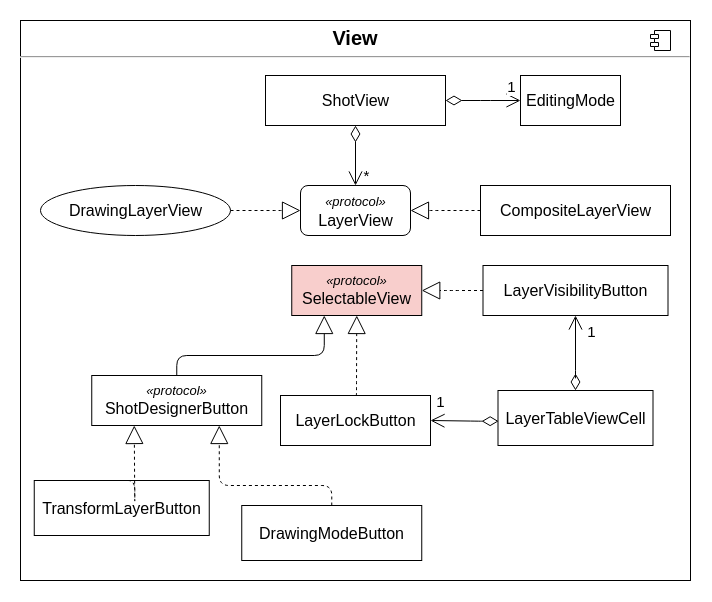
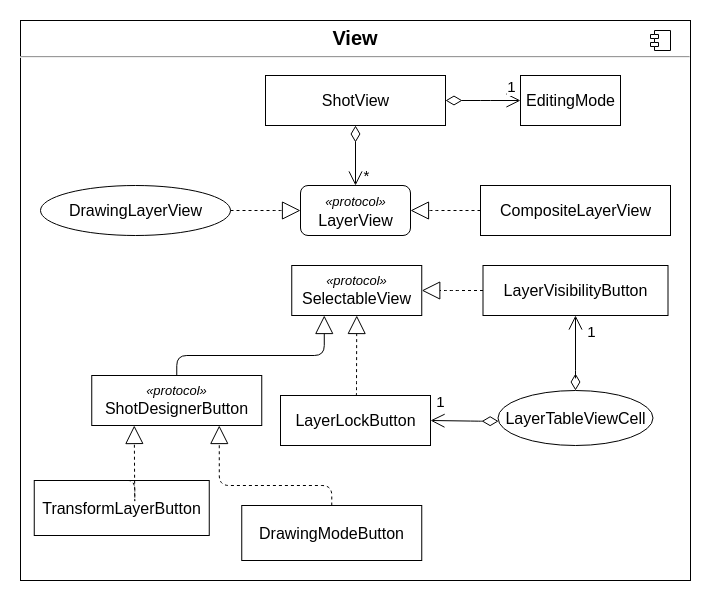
  <mxCell id="0" />
  <mxCell id="1" parent="0" />
  <mxCell id="2" value="&lt;p style=&quot;margin: 0px ; margin-top: 6px ; text-align: center&quot;&gt;&lt;b&gt;&lt;font style=&quot;font-size: 20px&quot;&gt;View&lt;/font&gt;&lt;/b&gt;&lt;/p&gt;&lt;hr&gt;&lt;p style=&quot;margin: 0px ; margin-left: 8px&quot;&gt;&lt;br&gt;&lt;/p&gt;" style="align=left;overflow=fill;html=1;dropTarget=0;container=0;" parent="1" vertex="1"><mxGeometry x="20" y="20" width="670" height="560" as="geometry" /></mxCell>
  <mxCell id="3" value="&lt;font style=&quot;font-size: 16px&quot;&gt;DrawingModeButton&lt;/font&gt;" style="html=1;" parent="1" vertex="1"><mxGeometry x="241.25" y="505" width="180" height="55" as="geometry" /></mxCell>
  <mxCell id="4" value="" style="shape=component;jettyWidth=8;jettyHeight=4;" parent="1" vertex="1"><mxGeometry x="650" y="30" width="20" height="20" as="geometry"><mxPoint x="-24" y="4" as="offset" /></mxGeometry></mxCell>
  <mxCell id="5" value="&lt;font style=&quot;font-size: 16px&quot;&gt;ShotView&lt;br&gt;&lt;/font&gt;" style="html=1;" parent="1" vertex="1"><mxGeometry x="265" y="75" width="180" height="50" as="geometry" /></mxCell>
  <mxCell id="6" value="" style="endArrow=open;html=1;endSize=12;startArrow=diamondThin;startSize=14;startFill=0;edgeStyle=orthogonalEdgeStyle;align=left;verticalAlign=bottom;entryX=0.5;entryY=0;entryDx=0;entryDy=0;exitX=0.5;exitY=1;exitDx=0;exitDy=0;" parent="1" source="5" target="10" edge="1"><mxGeometry x="1" y="10" relative="1" as="geometry"><mxPoint x="575" y="-230" as="sourcePoint" /><mxPoint x="665" y="-350" as="targetPoint" /><mxPoint as="offset" /></mxGeometry></mxCell>
  <mxCell id="7" value="&lt;font style=&quot;font-size: 15px&quot;&gt;*&lt;/font&gt;" style="edgeLabel;html=1;align=center;verticalAlign=middle;resizable=0;points=[];" parent="6" vertex="1" connectable="0"><mxGeometry x="0.632" y="2" relative="1" as="geometry"><mxPoint x="8" as="offset" /></mxGeometry></mxCell>
  <mxCell id="8" value="&lt;font style=&quot;font-size: 16px&quot;&gt;TransformLayerButton&lt;/font&gt;" style="html=1;" parent="1" vertex="1"><mxGeometry x="33.75" y="480" width="175" height="55" as="geometry" /></mxCell>
  <mxCell id="9" value="&lt;font style=&quot;font-size: 16px&quot;&gt;DrawingLayerView&lt;/font&gt;" style="ellipse;html=1;" parent="1" vertex="1"><mxGeometry x="40" y="185" width="190" height="50" as="geometry" /></mxCell>
  <mxCell id="10" value="&lt;font style=&quot;font-size: 16px&quot;&gt;&lt;i style=&quot;font-size: 13px&quot;&gt;«protocol»&lt;/i&gt;&lt;br&gt;LayerView&lt;/font&gt;" style="html=1;rounded=1;" parent="1" vertex="1"><mxGeometry x="300" y="185" width="110" height="50" as="geometry" /></mxCell>
  <mxCell id="11" value="&lt;font style=&quot;font-size: 16px&quot;&gt;LayerVisibilityButton&lt;/font&gt;" style="html=1;" parent="1" vertex="1"><mxGeometry x="482.5" y="265" width="185" height="50" as="geometry" /></mxCell>
  <mxCell id="12" value="&lt;span style=&quot;font-size: 16px&quot;&gt;CompositeLayerView&lt;/span&gt;" style="html=1;" parent="1" vertex="1"><mxGeometry x="480" y="185" width="190" height="50" as="geometry" /></mxCell>
- <mxCell id="13" value="&lt;font style=&quot;font-size: 13px&quot;&gt;&lt;i&gt;«protocol»&lt;/i&gt;&lt;/font&gt;&lt;br&gt;&lt;span style=&quot;font-size: 16px&quot;&gt;SelectableView&lt;/span&gt;" style="html=1;fillColor=#f8cecc;" parent="1" vertex="1"><mxGeometry x="291.25" y="265" width="130" height="50" as="geometry" /></mxCell>
+ <mxCell id="13" value="&lt;font style=&quot;font-size: 13px&quot;&gt;&lt;i&gt;«protocol»&lt;/i&gt;&lt;/font&gt;&lt;br&gt;&lt;span style=&quot;font-size: 16px&quot;&gt;SelectableView&lt;/span&gt;" style="html=1;" parent="1" vertex="1"><mxGeometry x="291.25" y="265" width="130" height="50" as="geometry" /></mxCell>
  <mxCell id="14" value="&lt;font style=&quot;font-size: 13px&quot;&gt;&lt;i&gt;«protocol»&lt;/i&gt;&lt;/font&gt;&lt;br&gt;&lt;span style=&quot;font-size: 16px&quot;&gt;ShotDesignerButton&lt;/span&gt;" style="html=1;" parent="1" vertex="1"><mxGeometry x="91.25" y="375" width="170" height="50" as="geometry" /></mxCell>
  <mxCell id="15" value="" style="endArrow=block;endSize=16;endFill=0;html=1;strokeColor=#000000;strokeWidth=1;exitX=1;exitY=0.5;exitDx=0;exitDy=0;entryX=0;entryY=0.5;entryDx=0;entryDy=0;edgeStyle=orthogonalEdgeStyle;dashed=1;" parent="1" target="10" edge="1" source="9"><mxGeometry width="160" relative="1" as="geometry"><mxPoint x="355" y="264" as="sourcePoint" /><mxPoint x="205" y="340" as="targetPoint" /><Array as="points"><mxPoint x="280" y="210" /><mxPoint x="280" y="210" /></Array></mxGeometry></mxCell>
  <mxCell id="16" value="" style="endArrow=block;endSize=16;endFill=0;html=1;strokeColor=#000000;strokeWidth=1;exitX=0;exitY=0.5;exitDx=0;exitDy=0;entryX=1;entryY=0.5;entryDx=0;entryDy=0;edgeStyle=orthogonalEdgeStyle;dashed=1;" parent="1" target="10" edge="1" source="12"><mxGeometry width="160" relative="1" as="geometry"><mxPoint x="397.5" y="265" as="sourcePoint" /><mxPoint x="205" y="340" as="targetPoint" /><Array as="points"><mxPoint x="430" y="210" /><mxPoint x="430" y="210" /></Array></mxGeometry></mxCell>
  <mxCell id="17" value="&lt;font style=&quot;font-size: 16px&quot;&gt;EditingMode&lt;br&gt;&lt;/font&gt;" style="html=1;" parent="1" vertex="1"><mxGeometry x="520" y="75" width="100" height="50" as="geometry" /></mxCell>
  <mxCell id="18" value="" style="endArrow=open;html=1;endSize=12;startArrow=diamondThin;startSize=14;startFill=0;edgeStyle=orthogonalEdgeStyle;align=left;verticalAlign=bottom;entryX=0;entryY=0.5;entryDx=0;entryDy=0;exitX=1;exitY=0.5;exitDx=0;exitDy=0;" parent="1" source="5" target="17" edge="1"><mxGeometry x="1" y="10" relative="1" as="geometry"><mxPoint x="275" y="110" as="sourcePoint" /><mxPoint x="200" y="110" as="targetPoint" /><mxPoint as="offset" /><Array as="points"><mxPoint x="480" y="100" /><mxPoint x="480" y="100" /></Array></mxGeometry></mxCell>
  <mxCell id="19" value="&lt;span style=&quot;font-size: 15px&quot;&gt;1&lt;/span&gt;" style="edgeLabel;html=1;align=center;verticalAlign=middle;resizable=0;points=[];" parent="18" vertex="1" connectable="0"><mxGeometry x="0.632" y="2" relative="1" as="geometry"><mxPoint x="4" y="-13" as="offset" /></mxGeometry></mxCell>
  <mxCell id="20" value="" style="endArrow=block;endSize=16;endFill=0;html=1;strokeColor=#000000;strokeWidth=1;exitX=0.5;exitY=0;exitDx=0;exitDy=0;entryX=0.25;entryY=1;entryDx=0;entryDy=0;edgeStyle=orthogonalEdgeStyle;" edge="1" parent="1" source="14" target="13"><mxGeometry width="160" relative="1" as="geometry"><mxPoint x="341.25" y="275" as="sourcePoint" /><mxPoint x="338.75" y="205" as="targetPoint" /><Array as="points"><mxPoint x="176.25" y="355" /><mxPoint x="324.25" y="355" /></Array></mxGeometry></mxCell>
  <mxCell id="21" value="" style="endArrow=block;endSize=16;endFill=0;html=1;strokeColor=#000000;strokeWidth=1;exitX=0.5;exitY=0;exitDx=0;exitDy=0;entryX=0.25;entryY=1;entryDx=0;entryDy=0;edgeStyle=orthogonalEdgeStyle;dashed=1;" edge="1" parent="1" source="8" target="14"><mxGeometry width="160" relative="1" as="geometry"><mxPoint x="333.75" y="515" as="sourcePoint" /><mxPoint x="331.25" y="445" as="targetPoint" /><Array as="points"><mxPoint x="134.25" y="505" /><mxPoint x="134.25" y="465" /></Array></mxGeometry></mxCell>
  <mxCell id="22" value="" style="endArrow=block;endSize=16;endFill=0;html=1;strokeColor=#000000;strokeWidth=1;exitX=0.5;exitY=0;exitDx=0;exitDy=0;entryX=0.75;entryY=1;entryDx=0;entryDy=0;edgeStyle=orthogonalEdgeStyle;dashed=1;" edge="1" parent="1" source="3" target="14"><mxGeometry width="160" relative="1" as="geometry"><mxPoint x="548.75" y="515" as="sourcePoint" /><mxPoint x="386.25" y="445" as="targetPoint" /><Array as="points"><mxPoint x="331.25" y="485" /><mxPoint x="219.25" y="485" /></Array></mxGeometry></mxCell>
  <mxCell id="23" value="&lt;span style=&quot;font-size: 16px&quot;&gt;LayerLockButton&lt;/span&gt;" style="html=1;" vertex="1" parent="1"><mxGeometry x="280" y="395" width="150" height="50" as="geometry" /></mxCell>
  <mxCell id="24" value="" style="endArrow=block;endSize=16;endFill=0;html=1;strokeColor=#000000;strokeWidth=1;exitX=0.5;exitY=0;exitDx=0;exitDy=0;entryX=0.5;entryY=1;entryDx=0;entryDy=0;edgeStyle=orthogonalEdgeStyle;dashed=1;" edge="1" parent="1" source="23" target="13"><mxGeometry width="160" relative="1" as="geometry"><mxPoint x="186.25" y="385" as="sourcePoint" /><mxPoint x="333.75" y="325" as="targetPoint" /><Array as="points"><mxPoint x="356" y="390" /><mxPoint x="356" y="390" /></Array></mxGeometry></mxCell>
  <mxCell id="25" value="" style="endArrow=block;endSize=16;endFill=0;html=1;strokeColor=#000000;strokeWidth=1;exitX=0;exitY=0.5;exitDx=0;exitDy=0;entryX=1;entryY=0.5;entryDx=0;entryDy=0;edgeStyle=orthogonalEdgeStyle;dashed=1;" edge="1" parent="1" source="11" target="13"><mxGeometry width="160" relative="1" as="geometry"><mxPoint x="399.375" y="405" as="sourcePoint" /><mxPoint x="398.75" y="325" as="targetPoint" /><Array as="points"><mxPoint x="450" y="290" /><mxPoint x="450" y="290" /></Array></mxGeometry></mxCell>
- <mxCell id="26" value="&lt;font style=&quot;font-size: 16px&quot;&gt;LayerTableViewCell&lt;/font&gt;" style="html=1;" vertex="1" parent="1"><mxGeometry x="497.5" y="390" width="155" height="55" as="geometry" /></mxCell>
+ <mxCell id="26" value="&lt;font style=&quot;font-size: 16px&quot;&gt;LayerTableViewCell&lt;/font&gt;" style="ellipse;html=1;" vertex="1" parent="1"><mxGeometry x="497.5" y="390" width="155" height="55" as="geometry" /></mxCell>
  <mxCell id="27" value="" style="endArrow=open;html=1;endSize=12;startArrow=diamondThin;startSize=14;startFill=0;edgeStyle=orthogonalEdgeStyle;align=left;verticalAlign=bottom;entryX=0.5;entryY=1;entryDx=0;entryDy=0;exitX=0.5;exitY=0;exitDx=0;exitDy=0;" edge="1" parent="1" source="26" target="11"><mxGeometry x="1" y="10" relative="1" as="geometry"><mxPoint x="455" y="110" as="sourcePoint" /><mxPoint x="530" y="110" as="targetPoint" /><mxPoint as="offset" /><Array as="points"><mxPoint x="575" y="380" /><mxPoint x="575" y="380" /></Array></mxGeometry></mxCell>
  <mxCell id="28" value="&lt;span style=&quot;font-size: 15px&quot;&gt;1&lt;/span&gt;" style="edgeLabel;html=1;align=center;verticalAlign=middle;resizable=0;points=[];" vertex="1" connectable="0" parent="27"><mxGeometry x="0.632" y="2" relative="1" as="geometry"><mxPoint x="17" y="1.11" as="offset" /></mxGeometry></mxCell>
  <mxCell id="29" value="" style="endArrow=open;html=1;endSize=12;startArrow=diamondThin;startSize=14;startFill=0;edgeStyle=orthogonalEdgeStyle;align=left;verticalAlign=bottom;entryX=1;entryY=0.5;entryDx=0;entryDy=0;exitX=0.004;exitY=0.558;exitDx=0;exitDy=0;exitPerimeter=0;" edge="1" parent="1" source="26" target="23"><mxGeometry x="1" y="10" relative="1" as="geometry"><mxPoint x="585" y="400" as="sourcePoint" /><mxPoint x="585" y="325" as="targetPoint" /><mxPoint as="offset" /><Array as="points"><mxPoint x="480" y="421" /></Array></mxGeometry></mxCell>
  <mxCell id="30" value="&lt;span style=&quot;font-size: 15px&quot;&gt;1&lt;/span&gt;" style="edgeLabel;html=1;align=center;verticalAlign=middle;resizable=0;points=[];" vertex="1" connectable="0" parent="29"><mxGeometry x="0.632" y="2" relative="1" as="geometry"><mxPoint x="-2.25" y="-22" as="offset" /></mxGeometry></mxCell>
